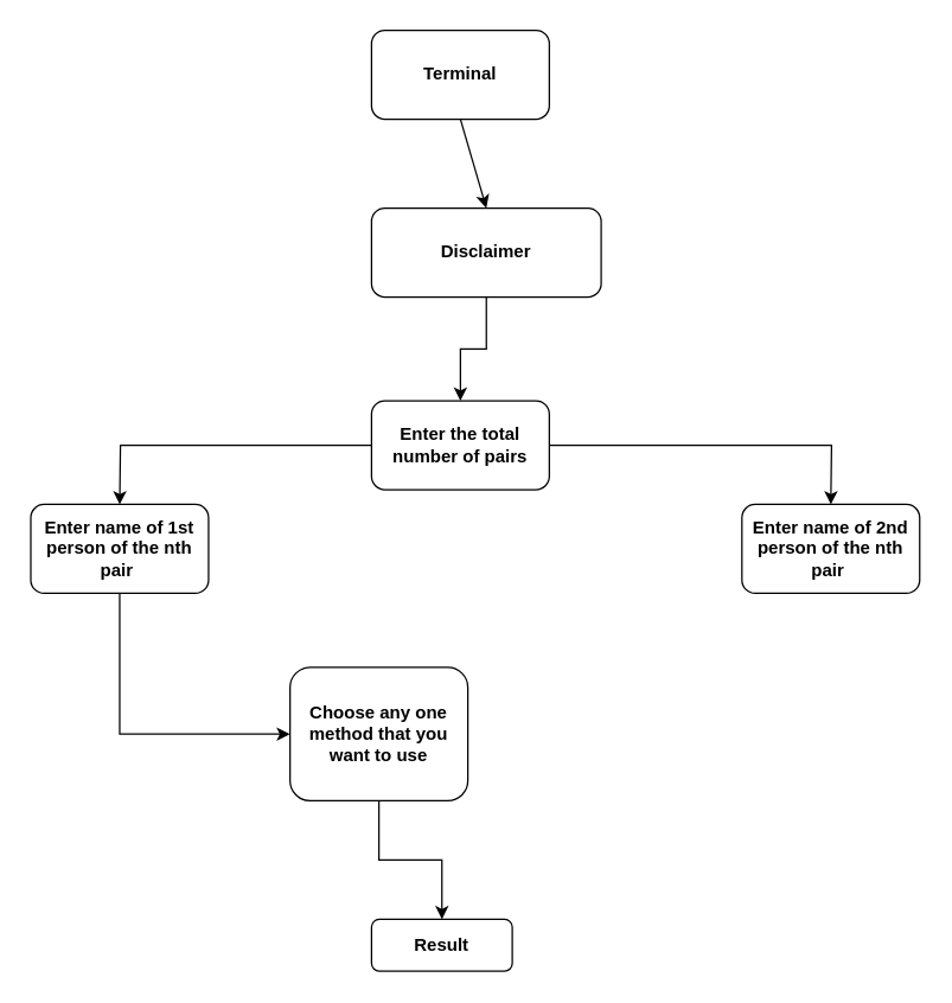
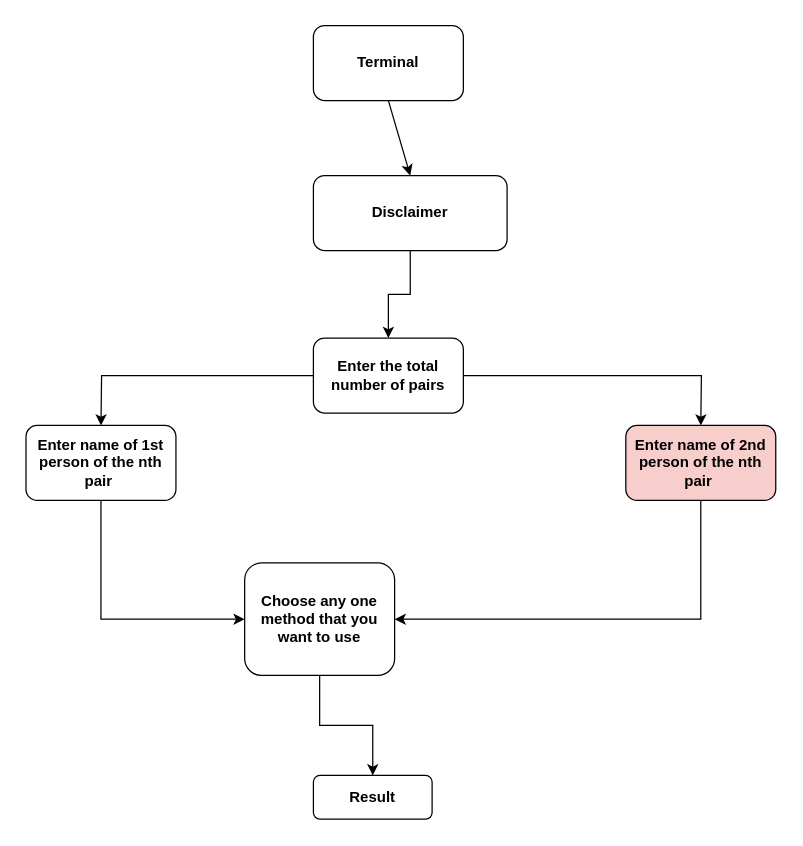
  <mxCell id="0" />
  <mxCell id="1" parent="0" />
  <mxCell id="2" value="&lt;b&gt;Terminal&lt;/b&gt;" style="rounded=1;whiteSpace=wrap;html=1;" vertex="1" parent="1"><mxGeometry x="250" y="20" width="120" height="60" as="geometry" /></mxCell>
  <mxCell id="3" style="edgeStyle=orthogonalEdgeStyle;rounded=0;orthogonalLoop=1;jettySize=auto;html=1;" edge="1" parent="1" source="4" target="8"><mxGeometry relative="1" as="geometry" /></mxCell>
  <mxCell id="4" value="&lt;b&gt;Disclaimer&lt;/b&gt;" style="rounded=1;whiteSpace=wrap;html=1;" vertex="1" parent="1"><mxGeometry x="250" y="140" width="155" height="60" as="geometry" /></mxCell>
  <mxCell id="5" value="" style="endArrow=classic;html=1;rounded=0;exitX=0.5;exitY=1;exitDx=0;exitDy=0;entryX=0.5;entryY=0;entryDx=0;entryDy=0;" edge="1" parent="1" source="2" target="4"><mxGeometry width="50" height="50" relative="1" as="geometry"><mxPoint x="290" y="130" as="sourcePoint" /><mxPoint x="340" y="80" as="targetPoint" /></mxGeometry></mxCell>
  <mxCell id="6" style="edgeStyle=orthogonalEdgeStyle;rounded=0;orthogonalLoop=1;jettySize=auto;html=1;" edge="1" parent="1" source="8"><mxGeometry relative="1" as="geometry"><mxPoint x="560" y="340" as="targetPoint" /></mxGeometry></mxCell>
  <mxCell id="7" style="edgeStyle=orthogonalEdgeStyle;rounded=0;orthogonalLoop=1;jettySize=auto;html=1;" edge="1" parent="1" source="8"><mxGeometry relative="1" as="geometry"><mxPoint x="80" y="340" as="targetPoint" /></mxGeometry></mxCell>
  <mxCell id="8" value="&lt;b&gt;Enter the total number of pairs&lt;/b&gt;" style="rounded=1;whiteSpace=wrap;html=1;" vertex="1" parent="1"><mxGeometry x="250" y="270" width="120" height="60" as="geometry" /></mxCell>
  <mxCell id="9" style="edgeStyle=orthogonalEdgeStyle;rounded=0;orthogonalLoop=1;jettySize=auto;html=1;entryX=0;entryY=0.5;entryDx=0;entryDy=0;exitX=0.5;exitY=1;exitDx=0;exitDy=0;" edge="1" parent="1" source="10" target="14"><mxGeometry relative="1" as="geometry"><mxPoint x="80" y="500" as="targetPoint" /></mxGeometry></mxCell>
  <mxCell id="10" value="&lt;b&gt;Enter name of 1st person of the nth pair&amp;nbsp;&lt;/b&gt;" style="rounded=1;whiteSpace=wrap;html=1;" vertex="1" parent="1"><mxGeometry x="20" y="340" width="120" height="60" as="geometry" /></mxCell>
- <mxCell id="12" value="&lt;b&gt;Enter name of 2nd person of the nth pair&amp;nbsp;&lt;/b&gt;" style="rounded=1;whiteSpace=wrap;html=1;" vertex="1" parent="1"><mxGeometry x="500" y="340" width="120" height="60" as="geometry" /></mxCell>
+ <mxCell id="11" style="edgeStyle=orthogonalEdgeStyle;rounded=0;orthogonalLoop=1;jettySize=auto;html=1;entryX=1;entryY=0.5;entryDx=0;entryDy=0;exitX=0.5;exitY=1;exitDx=0;exitDy=0;" edge="1" parent="1" source="12" target="14"><mxGeometry relative="1" as="geometry" /></mxCell>
+ <mxCell id="12" value="&lt;b&gt;Enter name of 2nd person of the nth pair&amp;nbsp;&lt;/b&gt;" style="rounded=1;whiteSpace=wrap;html=1;fillColor=#f8cecc;" vertex="1" parent="1"><mxGeometry x="500" y="340" width="120" height="60" as="geometry" /></mxCell>
  <mxCell id="13" style="edgeStyle=orthogonalEdgeStyle;rounded=0;orthogonalLoop=1;jettySize=auto;html=1;entryX=0.5;entryY=0;entryDx=0;entryDy=0;" edge="1" parent="1" source="14" target="15"><mxGeometry relative="1" as="geometry" /></mxCell>
  <mxCell id="14" value="&lt;b&gt;Choose any one method that you want to use&lt;/b&gt;" style="rounded=1;whiteSpace=wrap;html=1;" vertex="1" parent="1"><mxGeometry x="195" y="450" width="120" height="90" as="geometry" /></mxCell>
  <mxCell id="15" value="&lt;b&gt;Result&lt;/b&gt;" style="rounded=1;whiteSpace=wrap;html=1;" vertex="1" parent="1"><mxGeometry x="250" y="620" width="95" height="35" as="geometry" /></mxCell>
